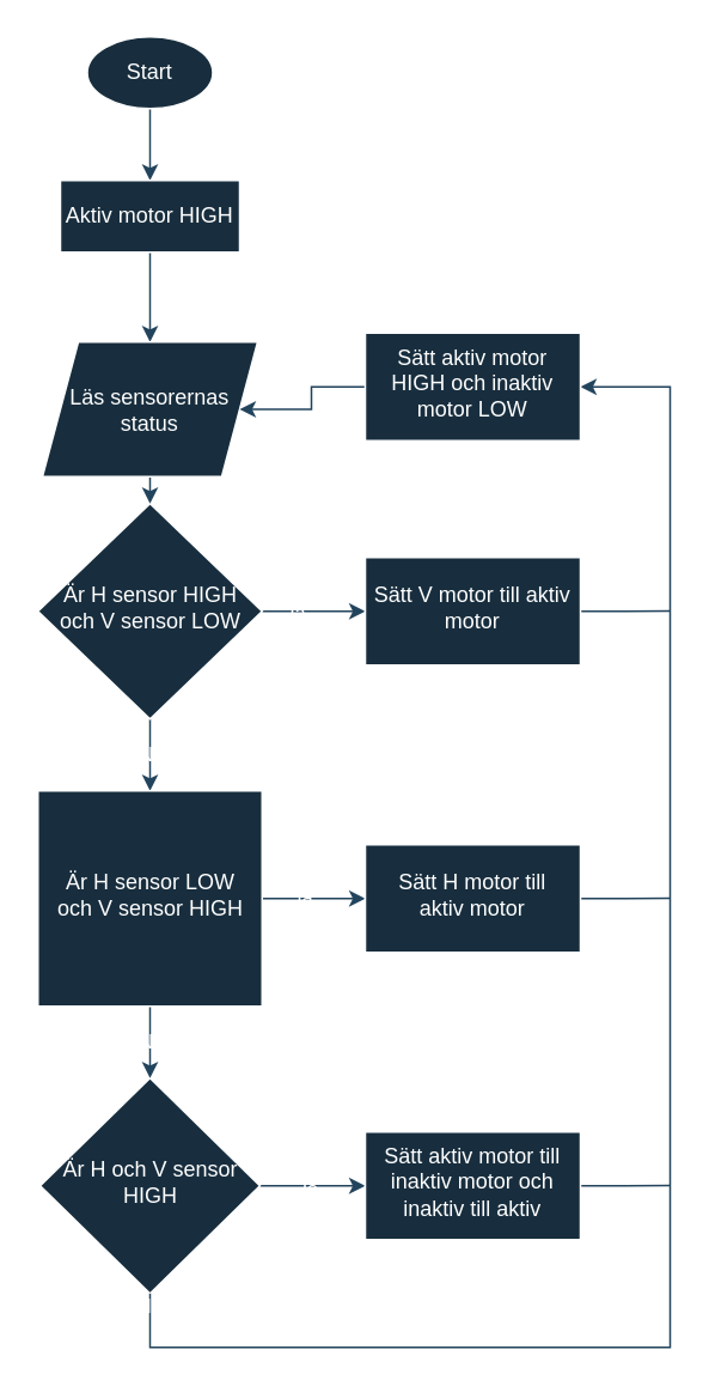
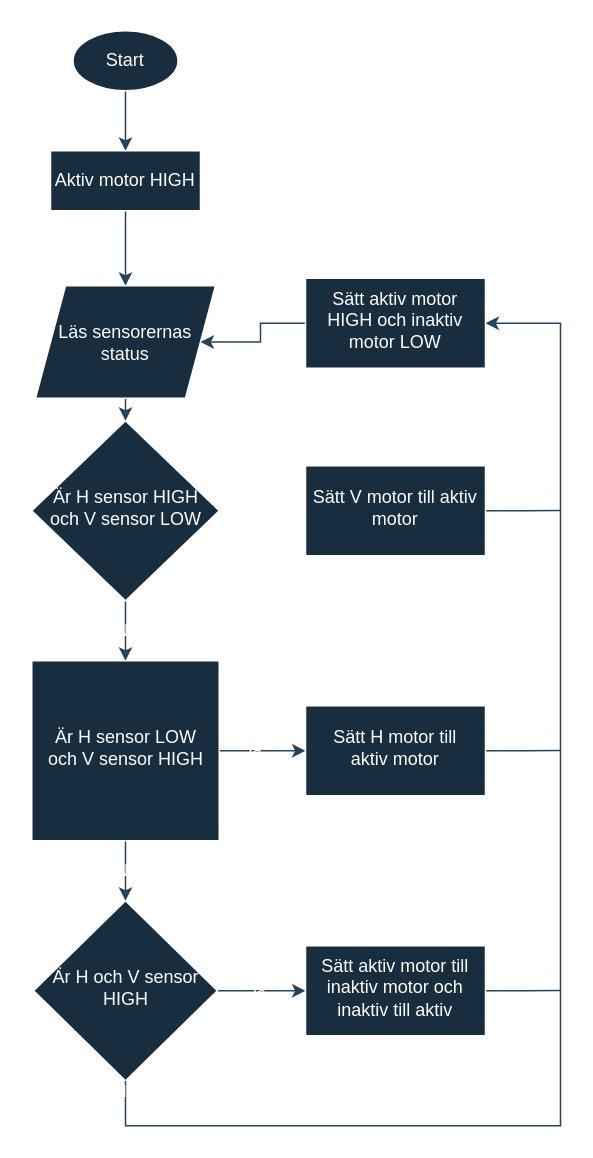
  <mxCell id="0" />
  <mxCell id="1" parent="0" />
  <mxCell id="2" style="edgeStyle=orthogonalEdgeStyle;rounded=0;orthogonalLoop=1;jettySize=auto;html=1;exitX=0.5;exitY=1;exitDx=0;exitDy=0;entryX=0.5;entryY=0;entryDx=0;entryDy=0;labelBackgroundColor=none;strokeColor=#23445D;fontColor=default;" edge="1" parent="1" source="6" target="18"><mxGeometry relative="1" as="geometry" /></mxCell>
  <mxCell id="3" value="Nej" style="edgeLabel;html=1;align=center;verticalAlign=middle;resizable=0;points=[];labelBackgroundColor=none;fontColor=#FFFFFF;" vertex="1" connectable="0" parent="2"><mxGeometry x="-0.03" y="1" relative="1" as="geometry"><mxPoint as="offset" /></mxGeometry></mxCell>
- <mxCell id="4" value="" style="edgeStyle=orthogonalEdgeStyle;rounded=0;orthogonalLoop=1;jettySize=auto;html=1;labelBackgroundColor=none;strokeColor=#23445D;fontColor=default;" edge="1" parent="1" source="6" target="20"><mxGeometry relative="1" as="geometry" /></mxCell>
- <mxCell id="5" value="Ja" style="edgeLabel;html=1;align=center;verticalAlign=middle;resizable=0;points=[];labelBackgroundColor=none;fontColor=#FFFFFF;" vertex="1" connectable="0" parent="4"><mxGeometry x="-0.37" relative="1" as="geometry"><mxPoint as="offset" /></mxGeometry></mxCell>
  <mxCell id="6" value="Är H sensor HIGH&lt;div&gt;och V sensor LOW&lt;/div&gt;" style="rhombus;whiteSpace=wrap;html=1;shadow=0;fontFamily=Helvetica;fontSize=12;align=center;strokeWidth=1;spacing=6;spacingTop=-4;labelBackgroundColor=none;fillColor=#182E3E;strokeColor=#FFFFFF;fontColor=#FFFFFF;" parent="1" vertex="1"><mxGeometry x="20.5" y="280" width="125" height="120" as="geometry" /></mxCell>
  <mxCell id="7" style="edgeStyle=orthogonalEdgeStyle;rounded=0;orthogonalLoop=1;jettySize=auto;html=1;exitX=1;exitY=0.5;exitDx=0;exitDy=0;entryX=0;entryY=0.5;entryDx=0;entryDy=0;labelBackgroundColor=none;strokeColor=#23445D;fontColor=default;" edge="1" parent="1" source="9" target="26"><mxGeometry relative="1" as="geometry" /></mxCell>
  <mxCell id="8" value="Ja" style="edgeLabel;html=1;align=center;verticalAlign=middle;resizable=0;points=[];labelBackgroundColor=none;fontColor=#FFFFFF;" vertex="1" connectable="0" parent="7"><mxGeometry x="-0.112" y="-1" relative="1" as="geometry"><mxPoint as="offset" /></mxGeometry></mxCell>
  <mxCell id="9" value="Är H och V sensor HIGH" style="rhombus;whiteSpace=wrap;html=1;shadow=0;fontFamily=Helvetica;fontSize=12;align=center;strokeWidth=1;spacing=6;spacingTop=-4;labelBackgroundColor=none;fillColor=#182E3E;strokeColor=#FFFFFF;fontColor=#FFFFFF;" parent="1" vertex="1"><mxGeometry x="21.75" y="600" width="122.5" height="120" as="geometry" /></mxCell>
  <mxCell id="10" style="edgeStyle=orthogonalEdgeStyle;rounded=0;orthogonalLoop=1;jettySize=auto;html=1;exitX=0.5;exitY=1;exitDx=0;exitDy=0;entryX=0.5;entryY=0;entryDx=0;entryDy=0;labelBackgroundColor=none;strokeColor=#23445D;fontColor=default;" edge="1" parent="1" source="11" target="13"><mxGeometry relative="1" as="geometry" /></mxCell>
  <mxCell id="11" value="Start" style="ellipse;whiteSpace=wrap;html=1;labelBackgroundColor=none;fillColor=#182E3E;strokeColor=#FFFFFF;fontColor=#FFFFFF;" vertex="1" parent="1"><mxGeometry x="48" y="20" width="70" height="40" as="geometry" /></mxCell>
  <mxCell id="12" style="edgeStyle=orthogonalEdgeStyle;rounded=0;orthogonalLoop=1;jettySize=auto;html=1;exitX=0.5;exitY=1;exitDx=0;exitDy=0;entryX=0.5;entryY=0;entryDx=0;entryDy=0;labelBackgroundColor=none;strokeColor=#23445D;fontColor=default;" edge="1" parent="1" source="13" target="22"><mxGeometry relative="1" as="geometry" /></mxCell>
  <mxCell id="13" value="Aktiv motor HIGH" style="whiteSpace=wrap;html=1;labelBackgroundColor=none;fillColor=#182E3E;strokeColor=#FFFFFF;fontColor=#FFFFFF;" vertex="1" parent="1"><mxGeometry x="33" y="100" width="100" height="40" as="geometry" /></mxCell>
  <mxCell id="14" style="edgeStyle=orthogonalEdgeStyle;rounded=0;orthogonalLoop=1;jettySize=auto;html=1;exitX=1;exitY=0.5;exitDx=0;exitDy=0;entryX=0;entryY=0.5;entryDx=0;entryDy=0;labelBackgroundColor=none;strokeColor=#23445D;fontColor=default;" edge="1" parent="1" source="18" target="24"><mxGeometry relative="1" as="geometry" /></mxCell>
  <mxCell id="15" value="Ja" style="edgeLabel;html=1;align=center;verticalAlign=middle;resizable=0;points=[];labelBackgroundColor=none;fontColor=#FFFFFF;" vertex="1" connectable="0" parent="14"><mxGeometry x="-0.229" y="1" relative="1" as="geometry"><mxPoint as="offset" /></mxGeometry></mxCell>
  <mxCell id="16" style="edgeStyle=orthogonalEdgeStyle;rounded=0;orthogonalLoop=1;jettySize=auto;html=1;exitX=0.5;exitY=1;exitDx=0;exitDy=0;entryX=0.5;entryY=0;entryDx=0;entryDy=0;labelBackgroundColor=none;strokeColor=#23445D;fontColor=default;" edge="1" parent="1" source="18" target="9"><mxGeometry relative="1" as="geometry" /></mxCell>
  <mxCell id="17" value="Nej" style="edgeLabel;html=1;align=center;verticalAlign=middle;resizable=0;points=[];labelBackgroundColor=none;fontColor=#FFFFFF;" vertex="1" connectable="0" parent="16"><mxGeometry x="-0.07" y="1" relative="1" as="geometry"><mxPoint as="offset" /></mxGeometry></mxCell>
  <mxCell id="18" value="Är H sensor LOW&lt;div&gt;och V sensor HIGH&lt;/div&gt;" style="whiteSpace=wrap;html=1;shadow=0;fontFamily=Helvetica;fontSize=12;align=center;strokeWidth=1;spacing=6;spacingTop=-4;labelBackgroundColor=none;fillColor=#182E3E;strokeColor=#FFFFFF;fontColor=#FFFFFF;rounded=0;" vertex="1" parent="1"><mxGeometry x="20.5" y="440" width="125" height="120" as="geometry" /></mxCell>
  <mxCell id="19" style="edgeStyle=orthogonalEdgeStyle;rounded=0;orthogonalLoop=1;jettySize=auto;html=1;exitX=1;exitY=0.5;exitDx=0;exitDy=0;endArrow=none;endFill=0;labelBackgroundColor=none;strokeColor=#23445D;fontColor=default;" edge="1" parent="1" source="20"><mxGeometry relative="1" as="geometry"><mxPoint x="373" y="339.846" as="targetPoint" /></mxGeometry></mxCell>
  <mxCell id="20" value="Sätt V motor till aktiv motor" style="whiteSpace=wrap;html=1;shadow=0;strokeWidth=1;spacing=6;spacingTop=-4;labelBackgroundColor=none;fillColor=#182E3E;strokeColor=#FFFFFF;fontColor=#FFFFFF;" vertex="1" parent="1"><mxGeometry x="203" y="310" width="120" height="60" as="geometry" /></mxCell>
  <mxCell id="21" style="edgeStyle=orthogonalEdgeStyle;rounded=0;orthogonalLoop=1;jettySize=auto;html=1;exitX=0.5;exitY=1;exitDx=0;exitDy=0;entryX=0.5;entryY=0;entryDx=0;entryDy=0;labelBackgroundColor=none;strokeColor=#23445D;fontColor=default;" edge="1" parent="1" source="22" target="6"><mxGeometry relative="1" as="geometry" /></mxCell>
  <mxCell id="22" value="Läs sensorernas status" style="shape=parallelogram;perimeter=parallelogramPerimeter;whiteSpace=wrap;html=1;fixedSize=1;labelBackgroundColor=none;fillColor=#182E3E;strokeColor=#FFFFFF;fontColor=#FFFFFF;" vertex="1" parent="1"><mxGeometry x="23" y="190" width="120" height="75" as="geometry" /></mxCell>
  <mxCell id="23" style="edgeStyle=orthogonalEdgeStyle;rounded=0;orthogonalLoop=1;jettySize=auto;html=1;exitX=1;exitY=0.5;exitDx=0;exitDy=0;endArrow=none;endFill=0;labelBackgroundColor=none;strokeColor=#23445D;fontColor=default;" edge="1" parent="1" source="24"><mxGeometry relative="1" as="geometry"><mxPoint x="373" y="499.846" as="targetPoint" /></mxGeometry></mxCell>
  <mxCell id="24" value="Sätt H motor till aktiv motor" style="whiteSpace=wrap;html=1;shadow=0;strokeWidth=1;spacing=6;spacingTop=-4;labelBackgroundColor=none;fillColor=#182E3E;strokeColor=#FFFFFF;fontColor=#FFFFFF;" vertex="1" parent="1"><mxGeometry x="203" y="470" width="120" height="60" as="geometry" /></mxCell>
  <mxCell id="25" style="edgeStyle=orthogonalEdgeStyle;rounded=0;orthogonalLoop=1;jettySize=auto;html=1;exitX=1;exitY=0.5;exitDx=0;exitDy=0;endArrow=none;endFill=0;labelBackgroundColor=none;strokeColor=#23445D;fontColor=default;" edge="1" parent="1" source="26"><mxGeometry relative="1" as="geometry"><mxPoint x="373" y="659.846" as="targetPoint" /></mxGeometry></mxCell>
  <mxCell id="26" value="Sätt aktiv motor till inaktiv motor och inaktiv till aktiv" style="whiteSpace=wrap;html=1;shadow=0;strokeWidth=1;spacing=6;spacingTop=-4;labelBackgroundColor=none;fillColor=#182E3E;strokeColor=#FFFFFF;fontColor=#FFFFFF;" vertex="1" parent="1"><mxGeometry x="203" y="630" width="120" height="60" as="geometry" /></mxCell>
  <mxCell id="27" value="" style="edgeStyle=orthogonalEdgeStyle;rounded=0;orthogonalLoop=1;jettySize=auto;html=1;exitX=0.5;exitY=1;exitDx=0;exitDy=0;entryX=1;entryY=0.5;entryDx=0;entryDy=0;labelBackgroundColor=none;strokeColor=#23445D;fontColor=default;" edge="1" parent="1" source="9" target="30"><mxGeometry relative="1" as="geometry"><mxPoint x="83" y="720" as="sourcePoint" /><mxPoint x="393" y="160" as="targetPoint" /><Array as="points"><mxPoint x="83" y="750" /><mxPoint x="373" y="750" /><mxPoint x="373" y="215" /></Array></mxGeometry></mxCell>
  <mxCell id="28" value="Nej" style="edgeLabel;html=1;align=center;verticalAlign=middle;resizable=0;points=[];labelBackgroundColor=none;fontColor=#FFFFFF;" vertex="1" connectable="0" parent="27"><mxGeometry x="-0.958" y="1" relative="1" as="geometry"><mxPoint x="-1" y="-13" as="offset" /></mxGeometry></mxCell>
  <mxCell id="29" style="edgeStyle=orthogonalEdgeStyle;rounded=0;orthogonalLoop=1;jettySize=auto;html=1;exitX=0;exitY=0.5;exitDx=0;exitDy=0;entryX=1;entryY=0.5;entryDx=0;entryDy=0;labelBackgroundColor=none;strokeColor=#23445D;fontColor=default;" edge="1" parent="1" source="30" target="22"><mxGeometry relative="1" as="geometry" /></mxCell>
  <mxCell id="30" value="Sätt aktiv motor HIGH och inaktiv motor LOW" style="whiteSpace=wrap;html=1;shadow=0;strokeWidth=1;spacing=6;spacingTop=-4;labelBackgroundColor=none;fillColor=#182E3E;strokeColor=#FFFFFF;fontColor=#FFFFFF;" vertex="1" parent="1"><mxGeometry x="203" y="185" width="120" height="60" as="geometry" /></mxCell>
